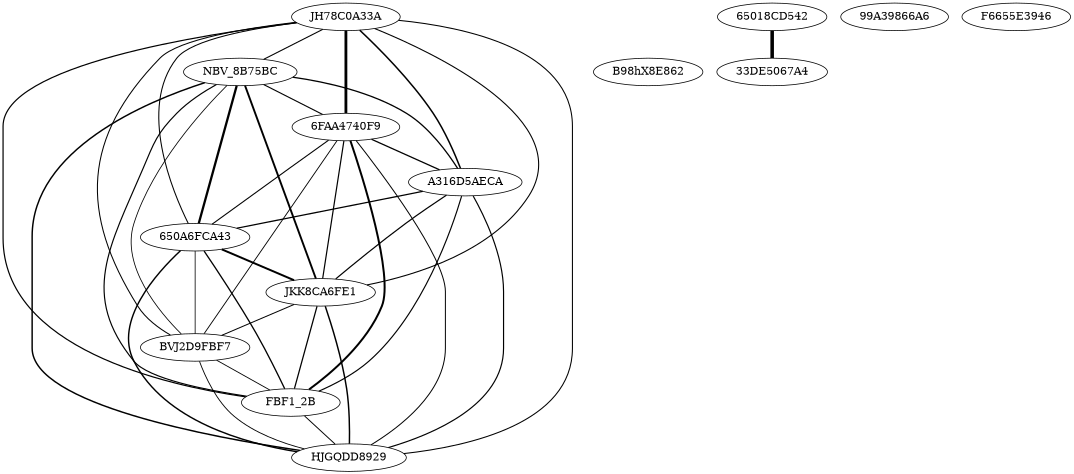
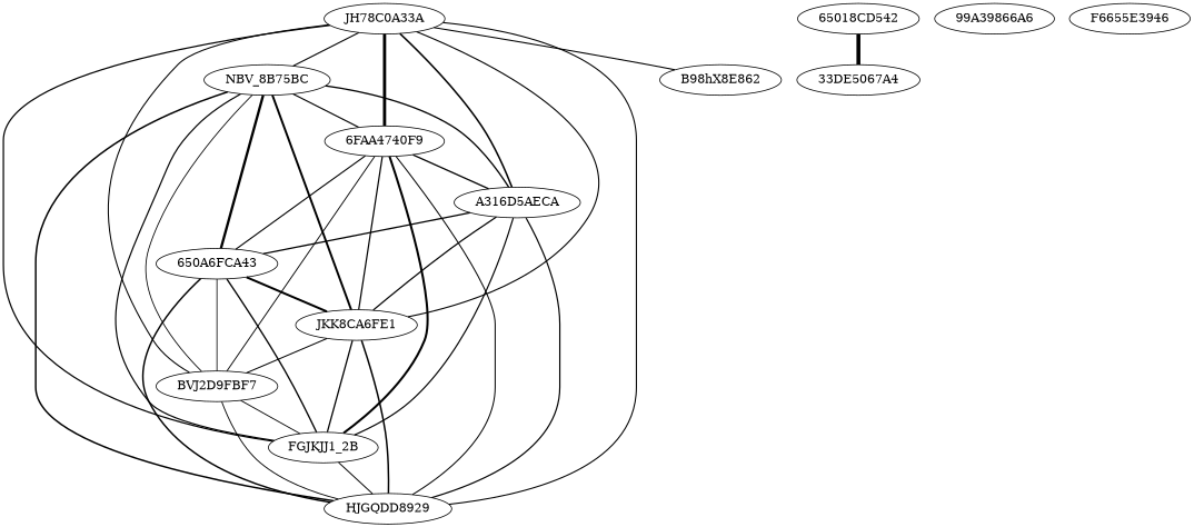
  strict graph {
    fontname="DejaVu Serif"
    node [fontname="DejaVu Serif"]
    edge [fontname="DejaVu Serif" penwidth=1.4084507042253527]
    n1 [label=JH78C0A33A]
    n2 [label=NBV_8B75BC]
    n3 [label="6FAA4740F9"]
    n4 [label=A316D5AECA]
    n5 [label="650A6FCA43"]
    n6 [label=JKK8CA6FE1]
    n7 [label=BVJ2D9FBF7]
-   n8 [label=FBF1_2B]
+   n8 [label=FGJKJJ1_2B]
    n9 [label=HJGQDD8929]
    n10 [label="65018CD542"]
    n11 [label="33DE5067A4"]
    n12 [label=B98hX8E862]
    n13 [label="99A39866A6"]
    n14 [label=F6655E3946]
    n1 -- n2
    n1 -- n3 [penwidth=3.6821705426356592]
    n1 -- n4 [penwidth=1.9718309859154928]
-   n1 -- n5 [penwidth=1.3636363636363638]
+   n1 -- n12 [penwidth=1.3636363636363638]
    n1 -- n6
    n1 -- n7 [penwidth=1.351351351351351]
    n1 -- n8 [penwidth=1.573426573426573]
    n1 -- n9 [penwidth=1.3698630136986303]
    n2 -- n3 [penwidth=1.4539007092198588]
    n2 -- n4 [penwidth=1.6906474820143882]
    n2 -- n5 [penwidth=3.000000000000001]
    n2 -- n6 [penwidth=2.5]
    n2 -- n7 [penwidth=1.0689655172413794]
    n2 -- n8 [penwidth=1.521739130434783]
    n2 -- n9 [penwidth=1.911764705882353]
    n3 -- n4 [penwidth=1.6666666666666665]
    n3 -- n5
    n3 -- n6 [penwidth=1.5714285714285716]
    n3 -- n7 [penwidth=1.1744966442953022]
    n3 -- n8 [penwidth=2.611940298507463]
    n3 -- n9 [penwidth=1.3013698630136985]
    n4 -- n5 [penwidth=1.6428571428571428]
    n4 -- n6 [penwidth=1.5714285714285716]
    n4 -- n8 [penwidth=1.5034965034965033]
    n4 -- n9 [penwidth=1.5277777777777781]
    n5 -- n6 [penwidth=2.578125]
    n5 -- n7 [penwidth=1.0273972602739725]
    n5 -- n8 [penwidth=1.7153284671532845]
    n5 -- n9 [penwidth=1.8613138686131394]
    n6 -- n7 [penwidth=1.293706293706294]
    n6 -- n8 [penwidth=1.6423357664233575]
    n6 -- n9 [penwidth=1.911764705882353]
    n7 -- n8 [penwidth=1.122448979591837]
    n7 -- n9 [penwidth=1.1486486486486494]
    n8 -- n9 [penwidth=1.2500000000000002]
    n10 -- n11 [penwidth=4.642857142857143]
  }
